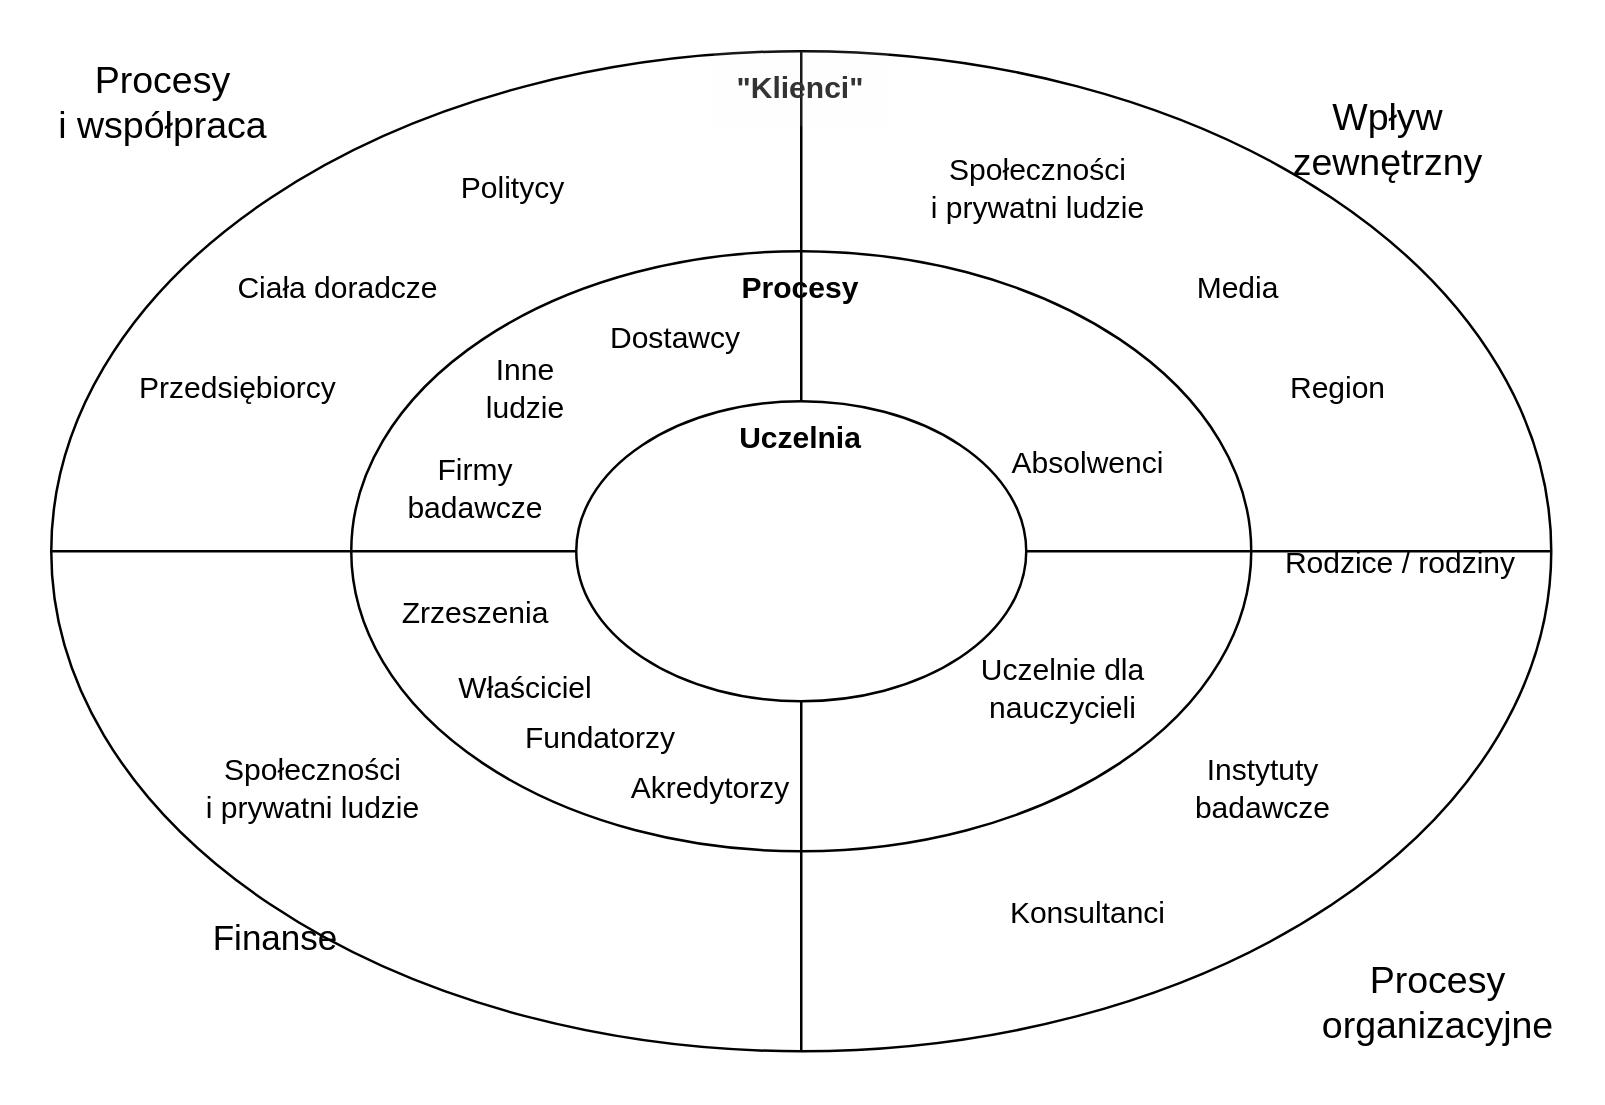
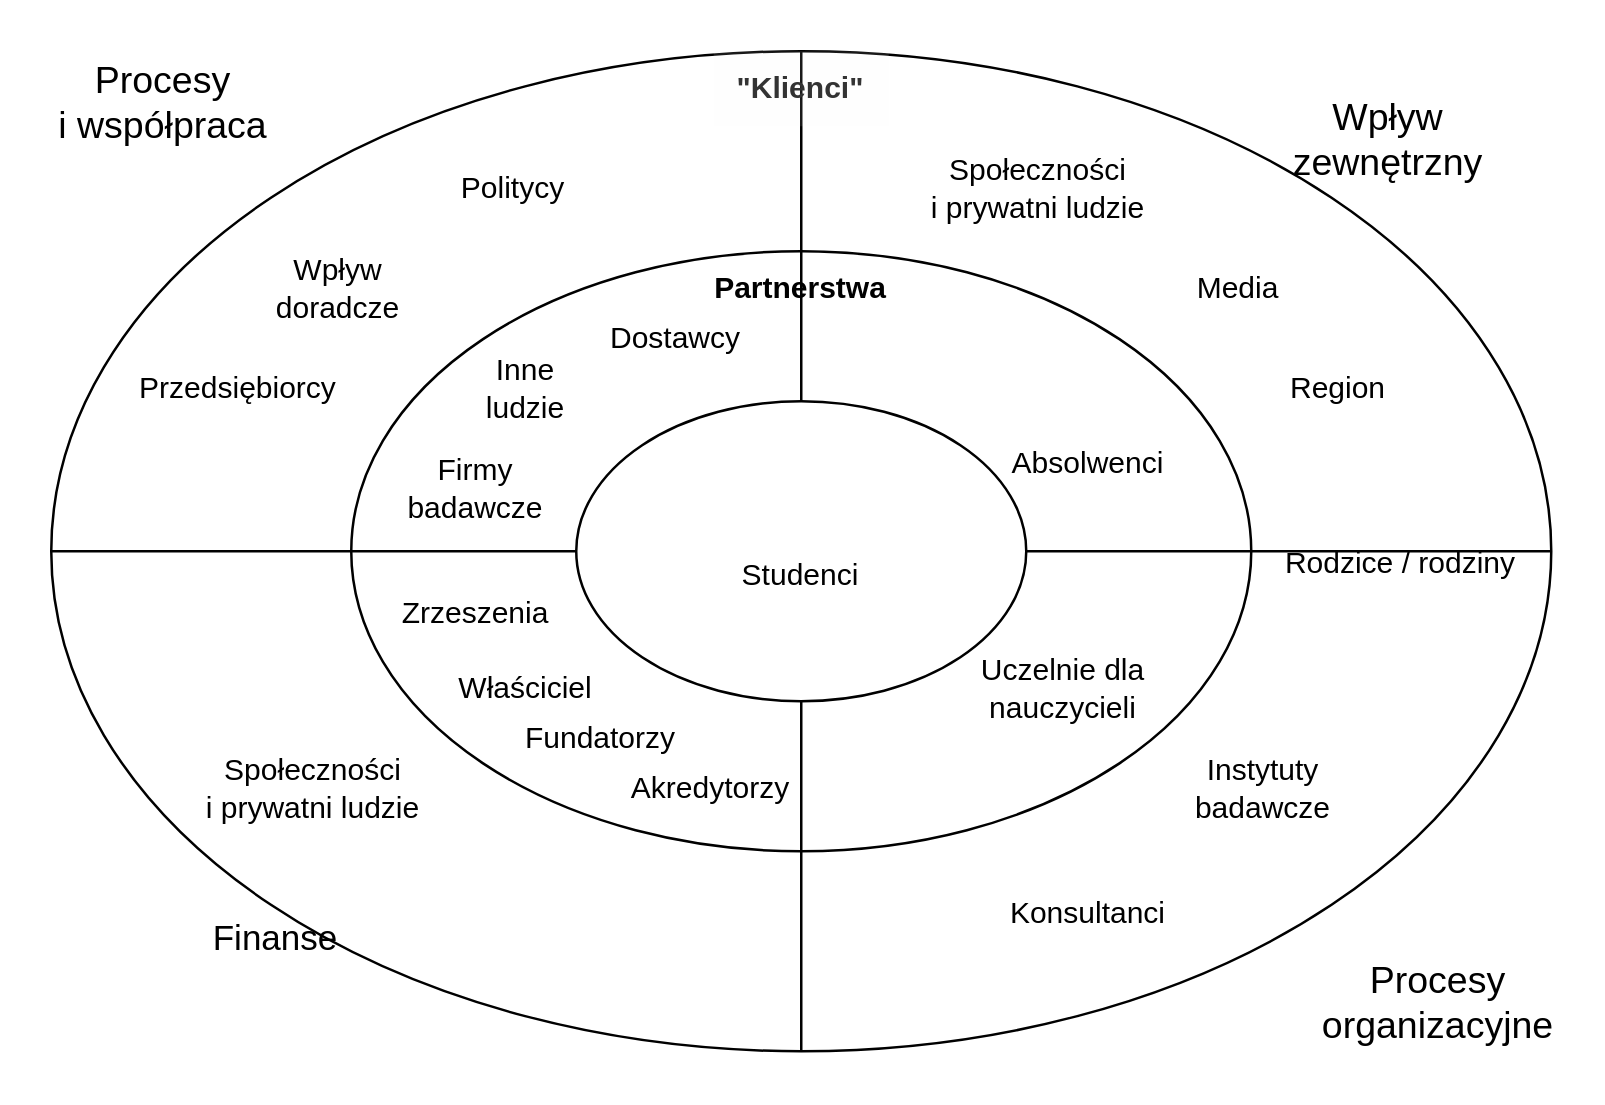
  <mxCell id="0" />
  <mxCell id="1" parent="0" />
  <mxCell id="2" value="" style="ellipse;whiteSpace=wrap;html=1;" parent="1" vertex="1"><mxGeometry x="20" y="20" width="600" height="400" as="geometry" /></mxCell>
  <mxCell id="3" value="" style="ellipse;whiteSpace=wrap;html=1;" parent="1" vertex="1"><mxGeometry x="140" y="100" width="360" height="240" as="geometry" /></mxCell>
  <mxCell id="4" value="" style="ellipse;whiteSpace=wrap;html=1;" parent="1" vertex="1"><mxGeometry x="230" y="160" width="180" height="120" as="geometry" /></mxCell>
  <mxCell id="5" value="" style="endArrow=none;html=1;rounded=0;entryX=1;entryY=0.5;entryDx=0;entryDy=0;exitX=1;exitY=0.5;exitDx=0;exitDy=0;" parent="1" source="4" target="2" edge="1"><mxGeometry width="50" height="50" relative="1" as="geometry"><mxPoint x="290" y="280" as="sourcePoint" /><mxPoint x="340" y="230" as="targetPoint" /></mxGeometry></mxCell>
  <mxCell id="6" value="" style="endArrow=none;html=1;rounded=0;entryX=0.5;entryY=0;entryDx=0;entryDy=0;exitX=0.5;exitY=0;exitDx=0;exitDy=0;" parent="1" source="2" target="4" edge="1"><mxGeometry width="50" height="50" relative="1" as="geometry"><mxPoint x="290" y="280" as="sourcePoint" /><mxPoint x="340" y="230" as="targetPoint" /></mxGeometry></mxCell>
  <mxCell id="7" value="" style="endArrow=none;html=1;rounded=0;exitX=0.5;exitY=1;exitDx=0;exitDy=0;entryX=0.5;entryY=1;entryDx=0;entryDy=0;" parent="1" source="4" target="2" edge="1"><mxGeometry width="50" height="50" relative="1" as="geometry"><mxPoint x="290" y="280" as="sourcePoint" /><mxPoint x="340" y="230" as="targetPoint" /></mxGeometry></mxCell>
  <mxCell id="8" value="" style="endArrow=none;html=1;rounded=0;exitX=0;exitY=0.5;exitDx=0;exitDy=0;entryX=0;entryY=0.5;entryDx=0;entryDy=0;" parent="1" source="4" target="2" edge="1"><mxGeometry width="50" height="50" relative="1" as="geometry"><mxPoint x="230" y="220" as="sourcePoint" /><mxPoint x="20" y="220" as="targetPoint" /></mxGeometry></mxCell>
  <mxCell id="9" value="Wpływ zewnętrzny" style="text;html=1;strokeColor=none;fillColor=none;align=center;verticalAlign=middle;whiteSpace=wrap;rounded=0;fontSize=15;" parent="1" vertex="1"><mxGeometry x="510" y="35" width="90" height="40" as="geometry" /></mxCell>
  <mxCell id="10" value="Procesy &lt;br style=&quot;font-size: 15px;&quot;&gt;i współpraca" style="text;html=1;strokeColor=none;fillColor=none;align=center;verticalAlign=middle;whiteSpace=wrap;rounded=0;fontSize=15;" parent="1" vertex="1"><mxGeometry x="20" y="20" width="90" height="40" as="geometry" /></mxCell>
  <mxCell id="11" value="Finanse" style="text;html=1;strokeColor=none;fillColor=none;align=center;verticalAlign=middle;whiteSpace=wrap;rounded=0;fontSize=14;" parent="1" vertex="1"><mxGeometry x="65" y="355" width="90" height="40" as="geometry" /></mxCell>
  <mxCell id="12" value="Procesy organizacyjne" style="text;html=1;strokeColor=none;fillColor=none;align=center;verticalAlign=middle;whiteSpace=wrap;rounded=0;fontSize=15;" parent="1" vertex="1"><mxGeometry x="530" y="380" width="90" height="40" as="geometry" /></mxCell>
- <mxCell id="13" value="Uczelnia" style="text;html=1;strokeColor=none;fillColor=none;align=center;verticalAlign=middle;whiteSpace=wrap;rounded=0;fontStyle=1" parent="1" vertex="1"><mxGeometry x="285" y="160" width="70" height="30" as="geometry" /></mxCell>
- <mxCell id="14" value="Procesy" style="text;html=1;strokeColor=none;fillColor=default;align=center;verticalAlign=middle;whiteSpace=wrap;rounded=0;gradientColor=none;opacity=0;fontStyle=1" parent="1" vertex="1"><mxGeometry x="285" y="100" width="70" height="30" as="geometry" /></mxCell>
+ <mxCell id="14" value="Partnerstwa" style="text;html=1;strokeColor=none;fillColor=default;align=center;verticalAlign=middle;whiteSpace=wrap;rounded=0;gradientColor=none;opacity=0;fontStyle=1" parent="1" vertex="1"><mxGeometry x="285" y="100" width="70" height="30" as="geometry" /></mxCell>
  <mxCell id="15" value="&quot;Klienci&quot;" style="text;html=1;align=center;verticalAlign=middle;whiteSpace=wrap;rounded=0;opacity=10;fillColor=#f5f5f5;fontColor=#333333;strokeColor=none;fontStyle=1" parent="1" vertex="1"><mxGeometry x="285" y="20" width="70" height="30" as="geometry" /></mxCell>
  <mxCell id="16" value="Zrzeszenia" style="text;html=1;strokeColor=none;fillColor=none;align=center;verticalAlign=middle;whiteSpace=wrap;rounded=0;" parent="1" vertex="1"><mxGeometry x="160" y="230" width="60" height="30" as="geometry" /></mxCell>
  <mxCell id="17" value="Fundatorzy" style="text;html=1;strokeColor=none;fillColor=none;align=center;verticalAlign=middle;whiteSpace=wrap;rounded=0;" parent="1" vertex="1"><mxGeometry x="210" y="280" width="60" height="30" as="geometry" /></mxCell>
  <mxCell id="18" value="Właściciel" style="text;html=1;strokeColor=none;fillColor=none;align=center;verticalAlign=middle;whiteSpace=wrap;rounded=0;" parent="1" vertex="1"><mxGeometry x="180" y="260" width="60" height="30" as="geometry" /></mxCell>
  <mxCell id="19" value="Społeczności&lt;br&gt;i prywatni ludzie" style="text;html=1;strokeColor=none;fillColor=none;align=center;verticalAlign=middle;whiteSpace=wrap;rounded=0;" parent="1" vertex="1"><mxGeometry x="80" y="290" width="90" height="50" as="geometry" /></mxCell>
  <mxCell id="20" value="Uczelnie dla nauczycieli" style="text;html=1;strokeColor=none;fillColor=none;align=center;verticalAlign=middle;whiteSpace=wrap;rounded=0;" parent="1" vertex="1"><mxGeometry x="390" y="260" width="70" height="30" as="geometry" /></mxCell>
  <mxCell id="21" value="Absolwenci" style="text;html=1;strokeColor=none;fillColor=none;align=center;verticalAlign=middle;whiteSpace=wrap;rounded=0;" parent="1" vertex="1"><mxGeometry x="400" y="170" width="70" height="30" as="geometry" /></mxCell>
  <mxCell id="22" value="Społeczności&lt;br&gt;i prywatni ludzie" style="text;html=1;strokeColor=none;fillColor=none;align=center;verticalAlign=middle;whiteSpace=wrap;rounded=0;" parent="1" vertex="1"><mxGeometry x="370" y="50" width="90" height="50" as="geometry" /></mxCell>
  <mxCell id="23" value="Media" style="text;html=1;strokeColor=none;fillColor=none;align=center;verticalAlign=middle;whiteSpace=wrap;rounded=0;" parent="1" vertex="1"><mxGeometry x="450" y="90" width="90" height="50" as="geometry" /></mxCell>
  <mxCell id="24" value="Region" style="text;html=1;strokeColor=none;fillColor=none;align=center;verticalAlign=middle;whiteSpace=wrap;rounded=0;" parent="1" vertex="1"><mxGeometry x="490" y="130" width="90" height="50" as="geometry" /></mxCell>
  <mxCell id="25" value="Instytuty badawcze" style="text;html=1;strokeColor=none;fillColor=none;align=center;verticalAlign=middle;whiteSpace=wrap;rounded=0;" parent="1" vertex="1"><mxGeometry x="460" y="290" width="90" height="50" as="geometry" /></mxCell>
  <mxCell id="26" value="Konsultanci" style="text;html=1;strokeColor=none;fillColor=none;align=center;verticalAlign=middle;whiteSpace=wrap;rounded=0;" parent="1" vertex="1"><mxGeometry x="390" y="340" width="90" height="50" as="geometry" /></mxCell>
  <mxCell id="27" value="Firmy badawcze" style="text;html=1;strokeColor=none;fillColor=none;align=center;verticalAlign=middle;whiteSpace=wrap;rounded=0;" parent="1" vertex="1"><mxGeometry x="160" y="180" width="60" height="30" as="geometry" /></mxCell>
  <mxCell id="28" value="Inne ludzie" style="text;html=1;strokeColor=none;fillColor=none;align=center;verticalAlign=middle;whiteSpace=wrap;rounded=0;" parent="1" vertex="1"><mxGeometry x="180" y="140" width="60" height="30" as="geometry" /></mxCell>
  <mxCell id="29" value="Przedsiębiorcy" style="text;html=1;strokeColor=none;fillColor=none;align=center;verticalAlign=middle;whiteSpace=wrap;rounded=0;" parent="1" vertex="1"><mxGeometry x="50" y="130" width="90" height="50" as="geometry" /></mxCell>
- <mxCell id="30" value="Ciała doradcze" style="text;html=1;strokeColor=none;fillColor=none;align=center;verticalAlign=middle;whiteSpace=wrap;rounded=0;" parent="1" vertex="1"><mxGeometry x="90" y="90" width="90" height="50" as="geometry" /></mxCell>
+ <mxCell id="30" value="Wpływ doradcze" style="text;html=1;strokeColor=none;fillColor=none;align=center;verticalAlign=middle;whiteSpace=wrap;rounded=0;" parent="1" vertex="1"><mxGeometry x="90" y="90" width="90" height="50" as="geometry" /></mxCell>
+ <mxCell id="31" value="Studenci" style="text;html=1;strokeColor=none;fillColor=none;align=center;verticalAlign=middle;whiteSpace=wrap;rounded=0;" parent="1" vertex="1"><mxGeometry x="275" y="220" width="90" height="20" as="geometry" /></mxCell>
  <mxCell id="32" value="Politycy" style="text;html=1;strokeColor=none;fillColor=none;align=center;verticalAlign=middle;whiteSpace=wrap;rounded=0;" vertex="1" parent="1"><mxGeometry x="160" y="50" width="90" height="50" as="geometry" /></mxCell>
  <mxCell id="33" value="Dostawcy" style="text;html=1;strokeColor=none;fillColor=none;align=center;verticalAlign=middle;whiteSpace=wrap;rounded=0;" vertex="1" parent="1"><mxGeometry x="240" y="120" width="60" height="30" as="geometry" /></mxCell>
  <mxCell id="34" value="Rodzice / rodziny" style="text;html=1;strokeColor=none;fillColor=none;align=center;verticalAlign=middle;whiteSpace=wrap;rounded=0;" vertex="1" parent="1"><mxGeometry x="510" y="210" width="100" height="30" as="geometry" /></mxCell>
  <mxCell id="35" value="Akredytorzy" style="text;html=1;strokeColor=none;fillColor=none;align=center;verticalAlign=middle;whiteSpace=wrap;rounded=0;" vertex="1" parent="1"><mxGeometry x="254" y="300" width="60" height="30" as="geometry" /></mxCell>
